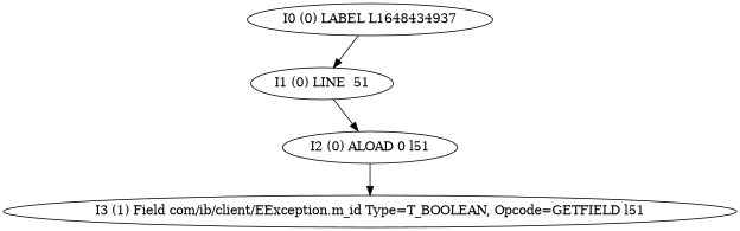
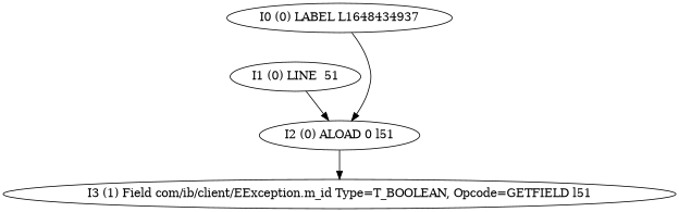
  digraph {
    n1 [label="I0 (0) LABEL L1648434937"]
    n2 [label="I1 (0) LINE  51"]
    n3 [label="I2 (0) ALOAD 0 l51"]
    n4 [label="I3 (1) Field com/ib/client/EException.m_id Type=T_BOOLEAN, Opcode=GETFIELD l51"]
-   n1 -> n2
+   n1 -> n3
    n2 -> n3
    n3 -> n4
  }
